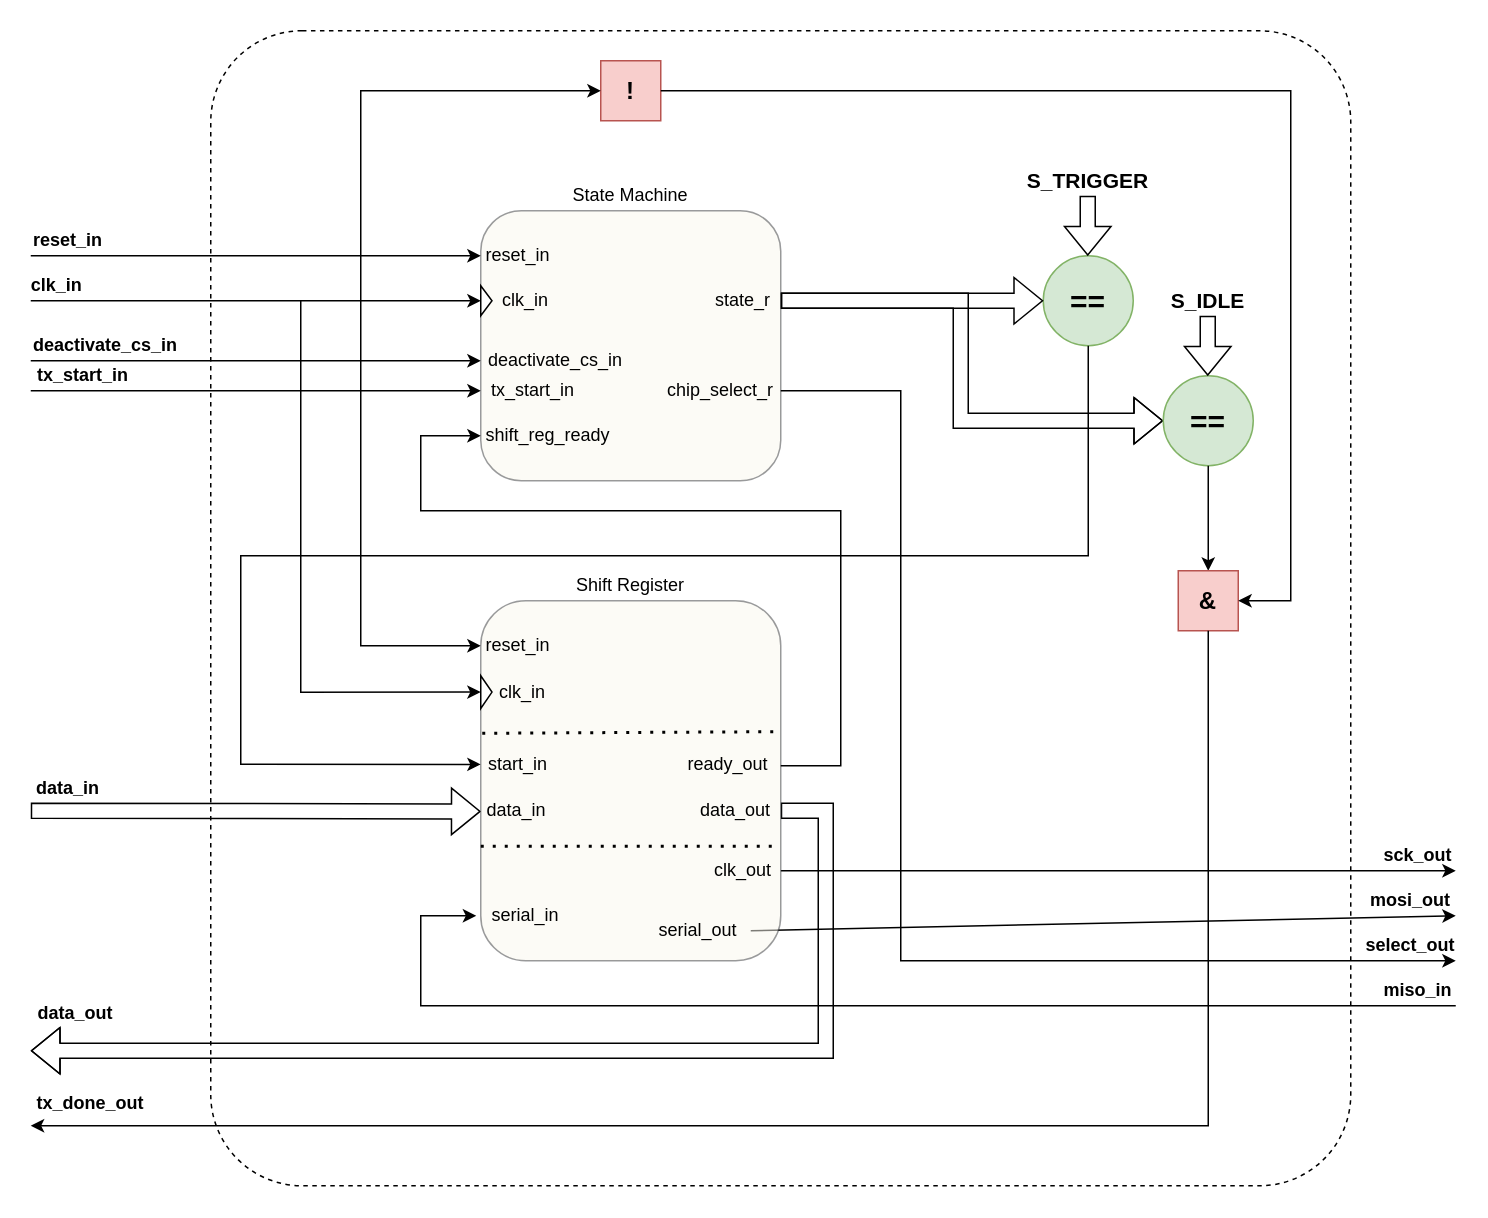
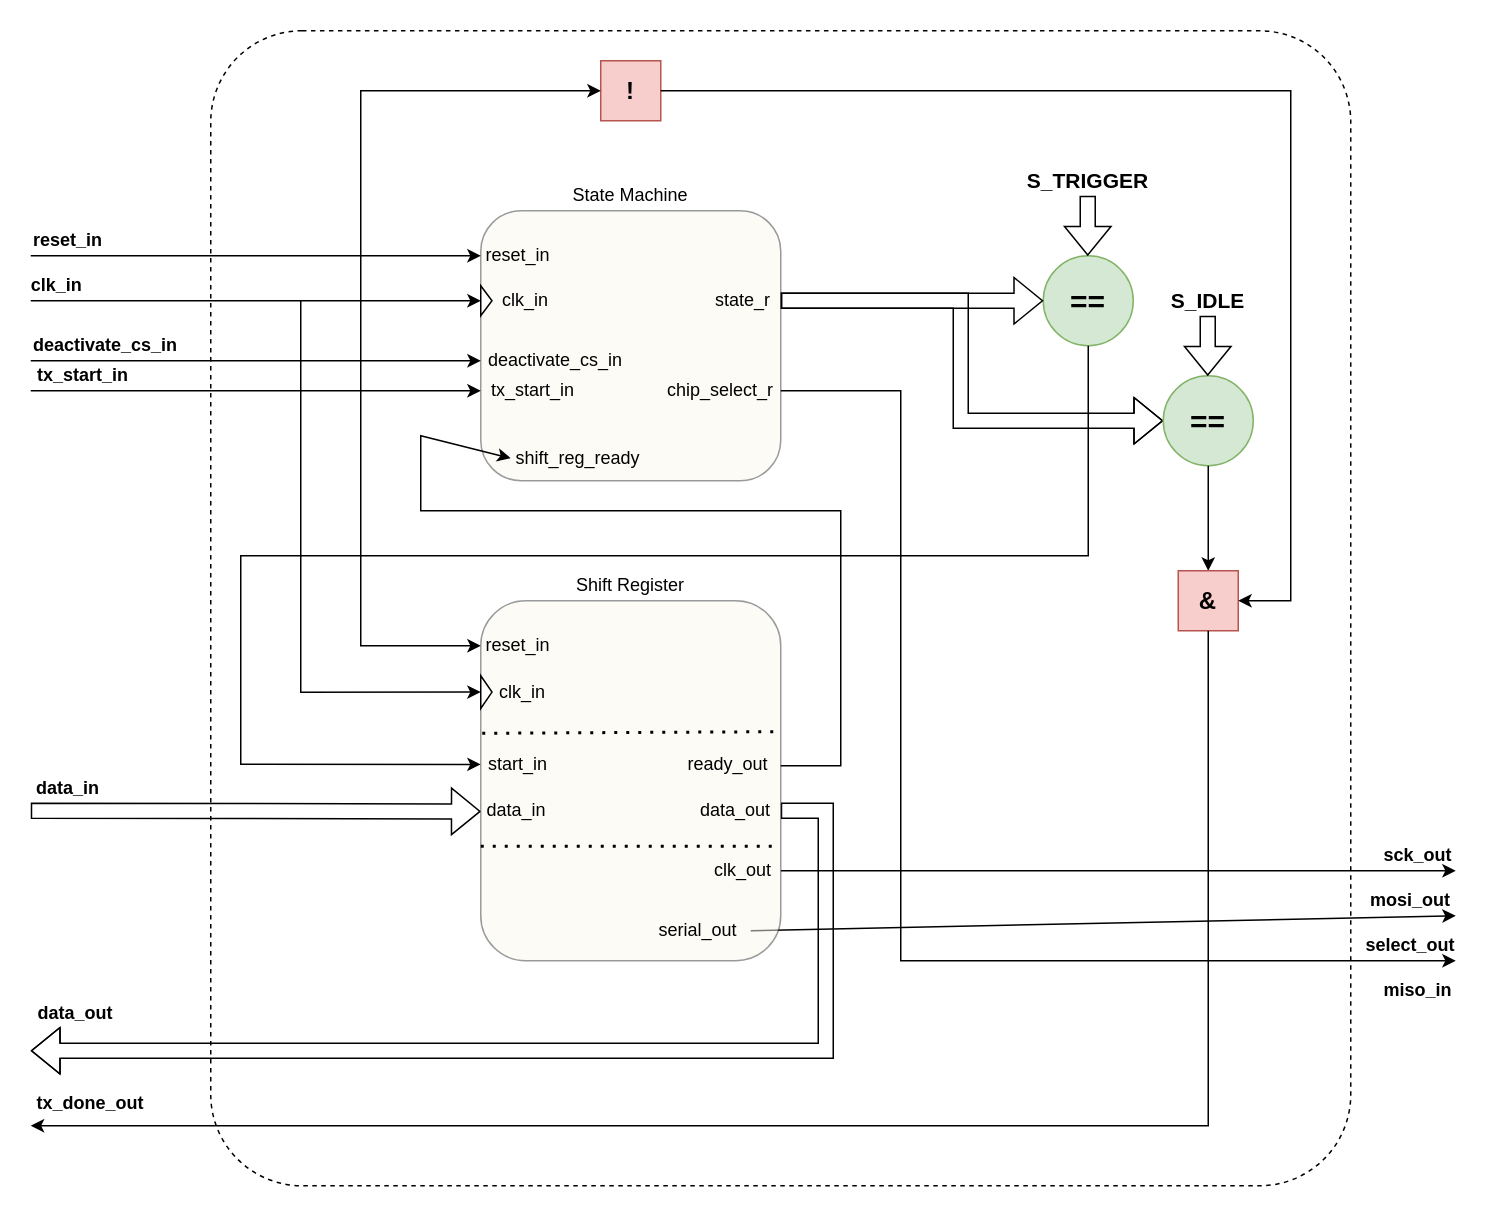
  <mxCell id="0" />
  <mxCell id="1" parent="0" />
  <mxCell id="2" value="" style="rounded=1;whiteSpace=wrap;html=1;fillColor=none;dashed=1;arcSize=8;" parent="1" vertex="1"><mxGeometry x="140" y="20" width="760" height="770" as="geometry" /></mxCell>
  <mxCell id="3" value="" style="group" parent="1" vertex="1" connectable="0"><mxGeometry x="320" y="120" width="200" height="200" as="geometry" /></mxCell>
  <mxCell id="4" value="" style="rounded=1;whiteSpace=wrap;html=1;fillColor=#f9f7ed;strokeColor=#36393d;opacity=50;" parent="3" vertex="1"><mxGeometry y="20" width="200" height="180" as="geometry" /></mxCell>
  <mxCell id="5" value="State Machine" style="text;html=1;align=center;verticalAlign=middle;whiteSpace=wrap;rounded=0;" parent="3" vertex="1"><mxGeometry x="55" width="90" height="20" as="geometry" /></mxCell>
  <mxCell id="6" value="reset_in" style="text;html=1;align=center;verticalAlign=middle;whiteSpace=wrap;rounded=0;" parent="3" vertex="1"><mxGeometry y="40" width="50" height="20" as="geometry" /></mxCell>
  <mxCell id="7" value="" style="triangle;whiteSpace=wrap;html=1;rotation=0;" parent="3" vertex="1"><mxGeometry y="70" width="7.5" height="20" as="geometry" /></mxCell>
  <mxCell id="8" value="clk_in" style="text;html=1;align=center;verticalAlign=middle;whiteSpace=wrap;rounded=0;" parent="3" vertex="1"><mxGeometry x="10" y="70" width="40" height="20" as="geometry" /></mxCell>
  <mxCell id="9" value="state_r" style="text;html=1;align=center;verticalAlign=middle;whiteSpace=wrap;rounded=0;" parent="3" vertex="1"><mxGeometry x="150" y="70" width="50" height="20" as="geometry" /></mxCell>
  <mxCell id="10" value="deactivate_cs_in" style="text;html=1;align=center;verticalAlign=middle;whiteSpace=wrap;rounded=0;" parent="3" vertex="1"><mxGeometry y="110" width="100" height="20" as="geometry" /></mxCell>
  <mxCell id="11" value="chip_select_r" style="text;html=1;align=center;verticalAlign=middle;whiteSpace=wrap;rounded=0;" parent="3" vertex="1"><mxGeometry x="120" y="130" width="80" height="20" as="geometry" /></mxCell>
- <mxCell id="12" value="shift_reg_ready" style="text;html=1;align=center;verticalAlign=middle;whiteSpace=wrap;rounded=0;" parent="3" vertex="1"><mxGeometry y="160" width="90" height="20" as="geometry" /></mxCell>
+ <mxCell id="12" value="shift_reg_ready" style="text;html=1;align=center;verticalAlign=middle;whiteSpace=wrap;rounded=0;" parent="3" vertex="1"><mxGeometry x="20" y="175" width="90" height="20" as="geometry" /></mxCell>
  <mxCell id="13" value="tx_start_in" style="text;html=1;align=center;verticalAlign=middle;whiteSpace=wrap;rounded=0;" parent="3" vertex="1"><mxGeometry y="130" width="70" height="20" as="geometry" /></mxCell>
  <mxCell id="14" value="reset_in" style="text;html=1;align=center;verticalAlign=middle;whiteSpace=wrap;rounded=0;fontStyle=1" parent="1" vertex="1"><mxGeometry x="20" y="150" width="50" height="20" as="geometry" /></mxCell>
  <mxCell id="15" value="clk_in" style="text;html=1;align=center;verticalAlign=middle;whiteSpace=wrap;rounded=0;fontStyle=1" parent="1" vertex="1"><mxGeometry x="20" y="180" width="35" height="20" as="geometry" /></mxCell>
  <mxCell id="16" value="" style="endArrow=classic;html=1;rounded=0;exitX=0;exitY=1;exitDx=0;exitDy=0;" parent="1" source="14" edge="1"><mxGeometry width="50" height="50" relative="1" as="geometry"><mxPoint x="420" y="360" as="sourcePoint" /><mxPoint x="320" y="170" as="targetPoint" /></mxGeometry></mxCell>
  <mxCell id="17" value="" style="endArrow=classic;html=1;rounded=0;exitX=0;exitY=1;exitDx=0;exitDy=0;" parent="1" edge="1"><mxGeometry width="50" height="50" relative="1" as="geometry"><mxPoint x="20" y="200" as="sourcePoint" /><mxPoint x="320" y="200" as="targetPoint" /></mxGeometry></mxCell>
  <mxCell id="18" value="" style="endArrow=classic;html=1;rounded=0;entryX=0;entryY=0.5;entryDx=0;entryDy=0;" parent="1" target="53" edge="1"><mxGeometry width="50" height="50" relative="1" as="geometry"><mxPoint x="200" y="200" as="sourcePoint" /><mxPoint x="40" y="400" as="targetPoint" /><Array as="points"><mxPoint x="200" y="461" /></Array></mxGeometry></mxCell>
  <mxCell id="19" value="" style="endArrow=classic;html=1;rounded=0;entryX=0;entryY=0.5;entryDx=0;entryDy=0;" parent="1" target="44" edge="1"><mxGeometry width="50" height="50" relative="1" as="geometry"><mxPoint x="240" y="170" as="sourcePoint" /><mxPoint x="470" y="310" as="targetPoint" /><Array as="points"><mxPoint x="240" y="430" /></Array></mxGeometry></mxCell>
  <mxCell id="20" value="tx_start_in" style="text;html=1;align=center;verticalAlign=middle;whiteSpace=wrap;rounded=0;fontStyle=1" parent="1" vertex="1"><mxGeometry x="20" y="240" width="70" height="20" as="geometry" /></mxCell>
  <mxCell id="21" value="" style="endArrow=classic;html=1;rounded=0;entryX=-0.012;entryY=0.167;entryDx=0;entryDy=0;entryPerimeter=0;" parent="1" edge="1"><mxGeometry width="50" height="50" relative="1" as="geometry"><mxPoint x="20" y="260" as="sourcePoint" /><mxPoint x="320" y="260" as="targetPoint" /></mxGeometry></mxCell>
  <mxCell id="22" value="deactivate_cs_in" style="text;html=1;align=center;verticalAlign=middle;whiteSpace=wrap;rounded=0;fontStyle=1" parent="1" vertex="1"><mxGeometry x="20" y="220" width="100" height="20" as="geometry" /></mxCell>
  <mxCell id="23" value="" style="endArrow=classic;html=1;rounded=0;entryX=-0.012;entryY=0.167;entryDx=0;entryDy=0;entryPerimeter=0;" parent="1" edge="1"><mxGeometry width="50" height="50" relative="1" as="geometry"><mxPoint x="20" y="240" as="sourcePoint" /><mxPoint x="320" y="240" as="targetPoint" /></mxGeometry></mxCell>
  <mxCell id="24" value="" style="shape=flexArrow;endArrow=classic;html=1;rounded=0;entryX=0;entryY=0.5;entryDx=0;entryDy=0;" parent="1" target="47" edge="1"><mxGeometry width="50" height="50" relative="1" as="geometry"><mxPoint x="20" y="540" as="sourcePoint" /><mxPoint x="470" y="310" as="targetPoint" /></mxGeometry></mxCell>
  <mxCell id="25" value="" style="shape=flexArrow;endArrow=classic;html=1;rounded=0;" parent="1" edge="1"><mxGeometry width="50" height="50" relative="1" as="geometry"><mxPoint x="520" y="540" as="sourcePoint" /><mxPoint x="20" y="700" as="targetPoint" /><Array as="points"><mxPoint x="550" y="540" /><mxPoint x="550" y="700" /><mxPoint x="280" y="700" /></Array></mxGeometry></mxCell>
  <mxCell id="26" value="tx_done_out" style="text;html=1;align=center;verticalAlign=middle;whiteSpace=wrap;rounded=0;fontStyle=1" parent="1" vertex="1"><mxGeometry x="20" y="720" width="80" height="30" as="geometry" /></mxCell>
  <mxCell id="27" value="select_out" style="text;html=1;align=center;verticalAlign=middle;whiteSpace=wrap;rounded=0;fontStyle=1" parent="1" vertex="1"><mxGeometry x="910" y="620" width="60" height="20" as="geometry" /></mxCell>
  <mxCell id="28" value="sck_out" style="text;html=1;align=center;verticalAlign=middle;whiteSpace=wrap;rounded=0;fontStyle=1" parent="1" vertex="1"><mxGeometry x="920" y="560" width="50" height="20" as="geometry" /></mxCell>
  <mxCell id="29" value="miso_in" style="text;html=1;align=center;verticalAlign=middle;whiteSpace=wrap;rounded=0;fontStyle=1" parent="1" vertex="1"><mxGeometry x="920" y="650" width="50" height="20" as="geometry" /></mxCell>
  <mxCell id="30" value="mosi_out" style="text;html=1;align=center;verticalAlign=middle;whiteSpace=wrap;rounded=0;fontStyle=1" parent="1" vertex="1"><mxGeometry x="910" y="590" width="60" height="20" as="geometry" /></mxCell>
- <mxCell id="31" value="" style="endArrow=classic;html=1;rounded=0;entryX=-0.05;entryY=0.5;entryDx=0;entryDy=0;entryPerimeter=0;exitX=1;exitY=1;exitDx=0;exitDy=0;" parent="1" source="29" target="49" edge="1"><mxGeometry width="50" height="50" relative="1" as="geometry"><mxPoint x="820" y="670" as="sourcePoint" /><mxPoint x="320" y="590" as="targetPoint" /><Array as="points"><mxPoint x="280" y="670" /><mxPoint x="280" y="610" /></Array></mxGeometry></mxCell>
  <mxCell id="32" value="&lt;font size=&quot;1&quot; style=&quot;&quot;&gt;&lt;b style=&quot;font-size: 20px;&quot;&gt;==&lt;/b&gt;&lt;/font&gt;" style="ellipse;whiteSpace=wrap;html=1;aspect=fixed;fillColor=#d5e8d4;strokeColor=#82b366;" parent="1" vertex="1"><mxGeometry x="695" y="170" width="60" height="60" as="geometry" /></mxCell>
  <mxCell id="33" value="" style="endArrow=classic;html=1;rounded=0;exitX=0.5;exitY=1;exitDx=0;exitDy=0;entryX=0;entryY=0.5;entryDx=0;entryDy=0;" parent="1" source="32" target="46" edge="1"><mxGeometry width="50" height="50" relative="1" as="geometry"><mxPoint x="335" y="220" as="sourcePoint" /><mxPoint x="725" y="210" as="targetPoint" /><Array as="points"><mxPoint x="725" y="370" /><mxPoint x="160" y="370" /><mxPoint x="160" y="509" /></Array></mxGeometry></mxCell>
  <mxCell id="34" value="" style="shape=flexArrow;endArrow=classic;html=1;rounded=0;" parent="1" edge="1"><mxGeometry width="50" height="50" relative="1" as="geometry"><mxPoint x="724.66" y="130" as="sourcePoint" /><mxPoint x="724.66" y="170" as="targetPoint" /></mxGeometry></mxCell>
  <mxCell id="35" value="S_TRIGGER" style="text;html=1;align=center;verticalAlign=middle;whiteSpace=wrap;rounded=0;fontStyle=1;fontSize=14;" parent="1" vertex="1"><mxGeometry x="680" y="110" width="90" height="20" as="geometry" /></mxCell>
  <mxCell id="36" value="" style="shape=flexArrow;endArrow=classic;html=1;rounded=0;exitX=1;exitY=0.5;exitDx=0;exitDy=0;entryX=0;entryY=0.5;entryDx=0;entryDy=0;" parent="1" source="9" target="57" edge="1"><mxGeometry width="50" height="50" relative="1" as="geometry"><mxPoint x="420" y="360" as="sourcePoint" /><mxPoint x="660" y="200" as="targetPoint" /><Array as="points"><mxPoint x="640" y="200" /><mxPoint x="640" y="280" /></Array></mxGeometry></mxCell>
  <mxCell id="37" value="data_in" style="text;html=1;align=center;verticalAlign=middle;whiteSpace=wrap;rounded=0;fontStyle=1" parent="1" vertex="1"><mxGeometry x="20" y="510" width="50" height="30" as="geometry" /></mxCell>
  <mxCell id="38" value="data_out" style="text;html=1;align=center;verticalAlign=middle;whiteSpace=wrap;rounded=0;fontStyle=1" parent="1" vertex="1"><mxGeometry x="20" y="660" width="60" height="30" as="geometry" /></mxCell>
  <mxCell id="39" value="" style="endArrow=classic;html=1;rounded=0;exitX=1;exitY=0.5;exitDx=0;exitDy=0;entryX=1;entryY=1;entryDx=0;entryDy=0;" parent="1" source="50" target="28" edge="1"><mxGeometry width="50" height="50" relative="1" as="geometry"><mxPoint x="520" y="589.33" as="sourcePoint" /><mxPoint x="820" y="580" as="targetPoint" /></mxGeometry></mxCell>
  <mxCell id="40" value="" style="endArrow=classic;html=1;rounded=0;exitX=1;exitY=0.5;exitDx=0;exitDy=0;entryX=1;entryY=1;entryDx=0;entryDy=0;" parent="1" source="55" target="30" edge="1"><mxGeometry width="50" height="50" relative="1" as="geometry"><mxPoint x="520" y="590" as="sourcePoint" /><mxPoint x="820" y="610" as="targetPoint" /></mxGeometry></mxCell>
  <mxCell id="41" value="" style="endArrow=classic;html=1;rounded=0;exitX=1;exitY=0.5;exitDx=0;exitDy=0;entryX=1;entryY=1;entryDx=0;entryDy=0;" parent="1" source="11" target="27" edge="1"><mxGeometry width="50" height="50" relative="1" as="geometry"><mxPoint x="520" y="609.67" as="sourcePoint" /><mxPoint x="820" y="640" as="targetPoint" /><Array as="points"><mxPoint x="600" y="260" /><mxPoint x="600" y="640" /></Array></mxGeometry></mxCell>
  <mxCell id="42" value="" style="group" parent="1" vertex="1" connectable="0"><mxGeometry x="320" y="400" width="200" height="240" as="geometry" /></mxCell>
  <mxCell id="43" value="" style="rounded=1;whiteSpace=wrap;html=1;fillColor=#f9f7ed;strokeColor=#36393d;opacity=50;" parent="42" vertex="1"><mxGeometry width="200" height="240.0" as="geometry" /></mxCell>
  <mxCell id="44" value="reset_in" style="text;html=1;align=center;verticalAlign=middle;whiteSpace=wrap;rounded=0;" parent="42" vertex="1"><mxGeometry y="20" width="50" height="20" as="geometry" /></mxCell>
  <mxCell id="45" value="clk_in" style="text;html=1;align=center;verticalAlign=middle;whiteSpace=wrap;rounded=0;" parent="42" vertex="1"><mxGeometry x="7.5" y="49.995" width="40" height="21.818" as="geometry" /></mxCell>
  <mxCell id="46" value="start_in" style="text;html=1;align=center;verticalAlign=middle;whiteSpace=wrap;rounded=0;" parent="42" vertex="1"><mxGeometry y="98.182" width="50" height="21.818" as="geometry" /></mxCell>
  <mxCell id="47" value="data_in" style="text;html=1;align=center;verticalAlign=middle;whiteSpace=wrap;rounded=0;" parent="42" vertex="1"><mxGeometry y="130.91" width="47.5" height="19.09" as="geometry" /></mxCell>
  <mxCell id="48" value="data_out" style="text;html=1;align=center;verticalAlign=middle;whiteSpace=wrap;rounded=0;" parent="42" vertex="1"><mxGeometry x="140" y="130" width="60" height="20" as="geometry" /></mxCell>
- <mxCell id="49" value="serial_in" style="text;html=1;align=center;verticalAlign=middle;whiteSpace=wrap;rounded=0;" parent="42" vertex="1"><mxGeometry y="200" width="60" height="20" as="geometry" /></mxCell>
  <mxCell id="50" value="clk_out" style="text;html=1;align=center;verticalAlign=middle;whiteSpace=wrap;rounded=0;" parent="42" vertex="1"><mxGeometry x="150" y="170" width="50" height="20" as="geometry" /></mxCell>
  <mxCell id="51" value="ready_out" style="text;html=1;align=center;verticalAlign=middle;whiteSpace=wrap;rounded=0;" parent="42" vertex="1"><mxGeometry x="130" y="98.182" width="70" height="21.818" as="geometry" /></mxCell>
  <mxCell id="52" value="" style="endArrow=none;dashed=1;html=1;dashPattern=1 3;strokeWidth=2;rounded=0;" parent="42" edge="1"><mxGeometry width="50" height="50" relative="1" as="geometry"><mxPoint y="163.636" as="sourcePoint" /><mxPoint x="199" y="163.636" as="targetPoint" /></mxGeometry></mxCell>
  <mxCell id="53" value="" style="triangle;whiteSpace=wrap;html=1;rotation=0;" parent="42" vertex="1"><mxGeometry y="49.995" width="7.5" height="21.818" as="geometry" /></mxCell>
  <mxCell id="54" value="" style="endArrow=none;dashed=1;html=1;dashPattern=1 3;strokeWidth=2;rounded=0;entryX=0.995;entryY=0.693;entryDx=0;entryDy=0;entryPerimeter=0;" parent="42" edge="1"><mxGeometry width="50" height="50" relative="1" as="geometry"><mxPoint x="1" y="88.364" as="sourcePoint" /><mxPoint x="200" y="87.273" as="targetPoint" /></mxGeometry></mxCell>
  <mxCell id="55" value="serial_out" style="text;html=1;align=center;verticalAlign=middle;whiteSpace=wrap;rounded=0;" parent="42" vertex="1"><mxGeometry x="110" y="210" width="70" height="20" as="geometry" /></mxCell>
  <mxCell id="56" value="Shift Register" style="text;html=1;align=center;verticalAlign=middle;whiteSpace=wrap;rounded=0;" parent="1" vertex="1"><mxGeometry x="365" y="380" width="110" height="20" as="geometry" /></mxCell>
  <mxCell id="57" value="&lt;font size=&quot;1&quot; style=&quot;&quot;&gt;&lt;b style=&quot;font-size: 20px;&quot;&gt;==&lt;/b&gt;&lt;/font&gt;" style="ellipse;whiteSpace=wrap;html=1;aspect=fixed;fillColor=#d5e8d4;strokeColor=#82b366;" parent="1" vertex="1"><mxGeometry x="775" y="250" width="60" height="60" as="geometry" /></mxCell>
  <mxCell id="58" value="" style="endArrow=classic;html=1;rounded=0;exitX=0.5;exitY=1;exitDx=0;exitDy=0;" parent="1" source="57" edge="1"><mxGeometry width="50" height="50" relative="1" as="geometry"><mxPoint x="415" y="300" as="sourcePoint" /><mxPoint x="805" y="380" as="targetPoint" /></mxGeometry></mxCell>
  <mxCell id="59" value="" style="shape=flexArrow;endArrow=classic;html=1;rounded=0;" parent="1" edge="1"><mxGeometry width="50" height="50" relative="1" as="geometry"><mxPoint x="804.66" y="210" as="sourcePoint" /><mxPoint x="804.66" y="250" as="targetPoint" /></mxGeometry></mxCell>
  <mxCell id="60" value="S_IDLE" style="text;html=1;align=center;verticalAlign=middle;whiteSpace=wrap;rounded=0;fontStyle=1;fontSize=14;" parent="1" vertex="1"><mxGeometry x="760" y="190" width="90" height="20" as="geometry" /></mxCell>
  <mxCell id="61" value="!" style="rounded=0;whiteSpace=wrap;html=1;fontStyle=1;fontSize=16;fillColor=#f8cecc;strokeColor=#b85450;container=0;" parent="1" vertex="1"><mxGeometry x="400" y="40" width="40" height="40" as="geometry" /></mxCell>
  <mxCell id="62" value="&amp;amp;" style="rounded=0;whiteSpace=wrap;html=1;fontStyle=1;fontSize=16;fillColor=#f8cecc;strokeColor=#b85450;container=0;" parent="1" vertex="1"><mxGeometry x="785" y="380" width="40" height="40" as="geometry" /></mxCell>
  <mxCell id="63" value="" style="shape=flexArrow;endArrow=classic;html=1;rounded=0;entryX=0;entryY=0.5;entryDx=0;entryDy=0;" parent="1" target="32" edge="1"><mxGeometry width="50" height="50" relative="1" as="geometry"><mxPoint x="520" y="200" as="sourcePoint" /><mxPoint x="470" y="410" as="targetPoint" /></mxGeometry></mxCell>
  <mxCell id="64" value="" style="endArrow=classic;html=1;rounded=0;entryX=0;entryY=0.5;entryDx=0;entryDy=0;" parent="1" target="61" edge="1"><mxGeometry width="50" height="50" relative="1" as="geometry"><mxPoint x="240" y="170" as="sourcePoint" /><mxPoint x="470" y="350" as="targetPoint" /><Array as="points"><mxPoint x="240" y="60" /></Array></mxGeometry></mxCell>
  <mxCell id="65" value="" style="endArrow=classic;html=1;rounded=0;entryX=1;entryY=0.5;entryDx=0;entryDy=0;exitX=1;exitY=0.5;exitDx=0;exitDy=0;" parent="1" source="61" target="62" edge="1"><mxGeometry width="50" height="50" relative="1" as="geometry"><mxPoint x="420" y="400" as="sourcePoint" /><mxPoint x="470" y="350" as="targetPoint" /><Array as="points"><mxPoint x="860" y="60" /><mxPoint x="860" y="400" /></Array></mxGeometry></mxCell>
  <mxCell id="66" value="" style="endArrow=classic;html=1;rounded=0;exitX=0.5;exitY=1;exitDx=0;exitDy=0;entryX=0;entryY=1;entryDx=0;entryDy=0;" parent="1" source="62" target="26" edge="1"><mxGeometry width="50" height="50" relative="1" as="geometry"><mxPoint x="420" y="400" as="sourcePoint" /><mxPoint x="20" y="760" as="targetPoint" /><Array as="points"><mxPoint x="805" y="750" /></Array></mxGeometry></mxCell>
  <mxCell id="67" value="" style="endArrow=classic;html=1;rounded=0;entryX=0;entryY=0.5;entryDx=0;entryDy=0;" edge="1" parent="1" target="12"><mxGeometry width="50" height="50" relative="1" as="geometry"><mxPoint x="520" y="510" as="sourcePoint" /><mxPoint x="470" y="600" as="targetPoint" /><Array as="points"><mxPoint x="560" y="510" /><mxPoint x="560" y="340" /><mxPoint x="280" y="340" /><mxPoint x="280" y="290" /></Array></mxGeometry></mxCell>
